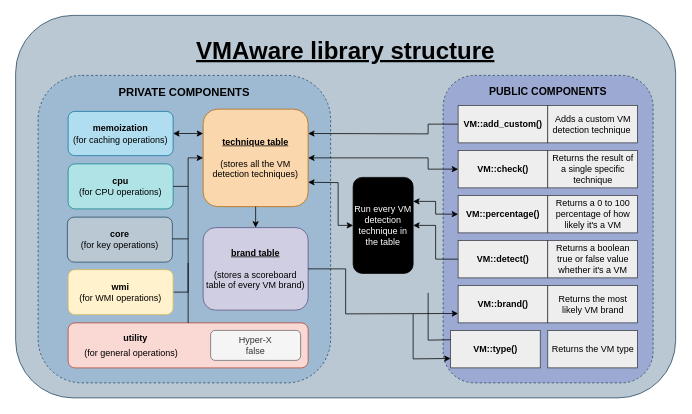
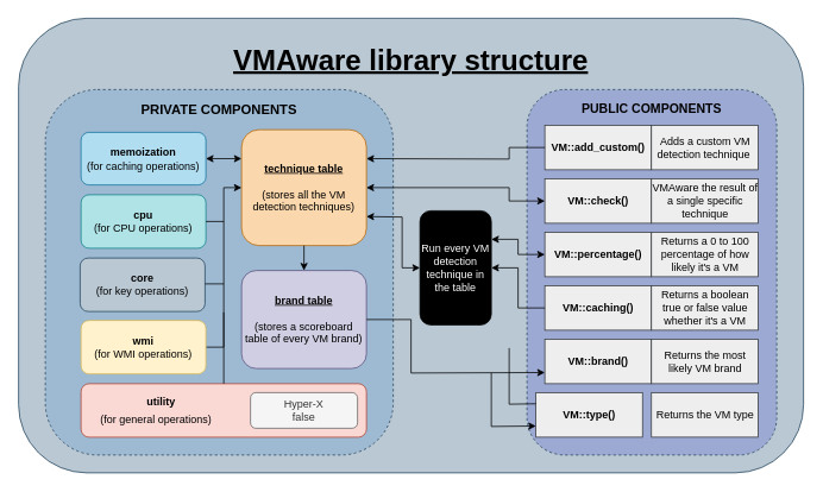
  <mxCell id="0" />
  <mxCell id="1" parent="0" />
  <mxCell id="2" value="&lt;h1 style=&quot;line-height: 205%;&quot;&gt;&lt;font color=&quot;#000000&quot; style=&quot;font-size: 32px;&quot;&gt;&lt;u&gt;VMAware library structure&lt;/u&gt;&lt;/font&gt;&lt;/h1&gt;" style="rounded=1;whiteSpace=wrap;html=1;fillColor=#bac8d3;strokeColor=#23445d;verticalAlign=top;" parent="1" vertex="1"><mxGeometry x="20" y="20" width="880" height="510" as="geometry" /></mxCell>
  <mxCell id="3" value="&lt;h3 style=&quot;line-height: 30%;&quot;&gt;&lt;font style=&quot;font-size: 15px;&quot; color=&quot;#000000&quot;&gt;PRIVATE COMPONENTS&lt;/font&gt;&lt;/h3&gt;" style="rounded=1;whiteSpace=wrap;html=1;dashed=1;horizontal=1;verticalAlign=top;fillColor=#9EBAD3;strokeColor=#23445d;strokeWidth=1;" parent="1" vertex="1"><mxGeometry x="50" y="100" width="390" height="410" as="geometry" /></mxCell>
  <mxCell id="4" value="&lt;p style=&quot;line-height: 600%;&quot;&gt;&lt;font color=&quot;#000000&quot;&gt;&lt;br&gt;&lt;/font&gt;&lt;/p&gt;" style="rounded=1;whiteSpace=wrap;html=1;fillColor=#fad9d5;strokeColor=#ae4132;" parent="1" vertex="1"><mxGeometry x="90" y="430" width="320" height="60" as="geometry" /></mxCell>
  <mxCell id="5" value="&lt;font color=&quot;#000000&quot;&gt;&lt;b&gt;cpu&lt;/b&gt;&lt;br&gt;(for CPU operations)&lt;br&gt;&lt;/font&gt;" style="rounded=1;whiteSpace=wrap;html=1;fillColor=#b0e3e6;strokeColor=#0e8088;" parent="1" vertex="1"><mxGeometry x="90" y="218" width="140" height="60" as="geometry" /></mxCell>
  <mxCell id="6" value="&lt;font color=&quot;#000000&quot;&gt;&lt;b&gt;memoization&lt;/b&gt;&lt;br&gt;(for caching operations)&lt;br&gt;&lt;/font&gt;" style="rounded=1;whiteSpace=wrap;html=1;fillColor=#b1ddf0;strokeColor=#10739e;" parent="1" vertex="1"><mxGeometry x="90" y="148" width="140" height="59" as="geometry" /></mxCell>
  <mxCell id="7" value="&lt;font color=&quot;#000000&quot;&gt;&lt;b&gt;&lt;u&gt;technique table&lt;br&gt;&lt;/u&gt;&lt;/b&gt;&lt;br&gt;(stores all the VM detection techniques)&lt;br&gt;&lt;/font&gt;" style="rounded=1;whiteSpace=wrap;html=1;fillColor=#fad7ac;strokeColor=#b46504;enumerate=0;" parent="1" vertex="1"><mxGeometry x="270" y="145" width="140" height="130" as="geometry" /></mxCell>
  <mxCell id="8" value="&lt;font color=&quot;#000000&quot;&gt;&lt;b&gt;&lt;u&gt;brand table&lt;br&gt;&lt;/u&gt;&lt;/b&gt;&lt;/font&gt;&lt;div&gt;&lt;br&gt;&lt;font color=&quot;#000000&quot;&gt;(stores a scoreboard table of every VM brand)&lt;/font&gt;&lt;/div&gt;" style="rounded=1;whiteSpace=wrap;html=1;fillColor=#d0cee2;strokeColor=#56517e;verticalAlign=middle;" parent="1" vertex="1"><mxGeometry x="270" y="303" width="140" height="110" as="geometry" /></mxCell>
  <mxCell id="9" value="" style="endArrow=classic;html=1;rounded=0;exitX=0.5;exitY=1;exitDx=0;exitDy=0;entryX=0.5;entryY=0;entryDx=0;entryDy=0;strokeColor=#000000;" parent="1" source="7" target="8" edge="1"><mxGeometry width="50" height="50" relative="1" as="geometry"><mxPoint x="420" y="210" as="sourcePoint" /><mxPoint x="470" y="160" as="targetPoint" /></mxGeometry></mxCell>
  <mxCell id="10" value="&lt;h3 style=&quot;line-height: 20%;&quot;&gt;&lt;font color=&quot;#000000&quot;&gt;PUBLIC COMPONENTS&lt;/font&gt;&lt;/h3&gt;" style="rounded=1;whiteSpace=wrap;html=1;dashed=1;horizontal=1;verticalAlign=top;fillColor=#9CA9D3;strokeColor=#23445d;strokeWidth=1;" parent="1" vertex="1"><mxGeometry x="590" y="100" width="280" height="410" as="geometry" /></mxCell>
  <mxCell id="11" value="&lt;b&gt;VM::brand()&lt;/b&gt;" style="rounded=0;whiteSpace=wrap;html=1;fillColor=#eeeeee;strokeColor=#36393d;fontColor=#000000;" parent="1" vertex="1"><mxGeometry x="610" y="380" width="119.5" height="50" as="geometry" /></mxCell>
  <mxCell id="12" value="" style="endArrow=classic;html=1;rounded=0;exitX=1;exitY=0.5;exitDx=0;exitDy=0;entryX=0;entryY=0.75;entryDx=0;entryDy=0;strokeColor=#000000;" parent="1" source="8" target="11" edge="1"><mxGeometry width="50" height="50" relative="1" as="geometry"><mxPoint x="500" y="210" as="sourcePoint" /><mxPoint x="550" y="160" as="targetPoint" /><Array as="points"><mxPoint x="460" y="358" /><mxPoint x="460" y="418" /></Array></mxGeometry></mxCell>
- <mxCell id="13" value="&lt;b&gt;VM::detect()&lt;/b&gt;" style="rounded=0;whiteSpace=wrap;html=1;fillColor=#eeeeee;strokeColor=#36393d;fontColor=#000000;" parent="1" vertex="1"><mxGeometry x="610" y="320" width="119.5" height="50" as="geometry" /></mxCell>
+ <mxCell id="13" value="&lt;b&gt;VM::caching()&lt;/b&gt;" style="rounded=0;whiteSpace=wrap;html=1;fillColor=#eeeeee;strokeColor=#36393d;fontColor=#000000;" parent="1" vertex="1"><mxGeometry x="610" y="320" width="119.5" height="50" as="geometry" /></mxCell>
  <mxCell id="14" value="&lt;b&gt;VM::percentage()&lt;/b&gt;" style="rounded=0;whiteSpace=wrap;html=1;fillColor=#eeeeee;strokeColor=#36393d;fontColor=#000000;" parent="1" vertex="1"><mxGeometry x="610" y="260" width="119.5" height="50" as="geometry" /></mxCell>
  <mxCell id="15" value="Returns the most likely VM brand" style="rounded=0;whiteSpace=wrap;html=1;fillColor=#eeeeee;strokeColor=#36393d;fontColor=#000000;" parent="1" vertex="1"><mxGeometry x="729.5" y="380" width="119.5" height="50" as="geometry" /></mxCell>
  <mxCell id="16" value="Returns a boolean &lt;br&gt;true or false value whether it's a VM" style="rounded=0;whiteSpace=wrap;html=1;fillColor=#eeeeee;strokeColor=#36393d;fontColor=#000000;" parent="1" vertex="1"><mxGeometry x="729.5" y="320" width="119.5" height="50" as="geometry" /></mxCell>
  <mxCell id="17" value="&lt;b&gt;VM::check()&lt;/b&gt;" style="rounded=0;whiteSpace=wrap;html=1;fillColor=#eeeeee;strokeColor=#36393d;fontColor=#000000;" parent="1" vertex="1"><mxGeometry x="610" y="200" width="119.5" height="50" as="geometry" /></mxCell>
  <mxCell id="18" value="&lt;font color=&quot;#ffffff&quot;&gt;Run every VM detection technique in the table&lt;/font&gt;" style="rounded=1;whiteSpace=wrap;html=1;gradientColor=none;fillColor=#000000;" parent="1" vertex="1"><mxGeometry x="470" y="236" width="80" height="128" as="geometry" /></mxCell>
  <mxCell id="19" value="" style="endArrow=classic;html=1;rounded=0;exitX=0;exitY=0.5;exitDx=0;exitDy=0;entryX=1;entryY=0.75;entryDx=0;entryDy=0;strokeColor=#000000;startArrow=classic;startFill=1;" parent="1" source="18" target="7" edge="1"><mxGeometry width="50" height="50" relative="1" as="geometry"><mxPoint x="580" y="220" as="sourcePoint" /><mxPoint x="630" y="170" as="targetPoint" /><Array as="points"><mxPoint x="450" y="300" /><mxPoint x="450" y="243" /></Array></mxGeometry></mxCell>
  <mxCell id="20" value="Returns a 0 to 100 percentage of how likely it's a VM" style="rounded=0;whiteSpace=wrap;html=1;fillColor=#eeeeee;strokeColor=#36393d;fontColor=#000000;" parent="1" vertex="1"><mxGeometry x="729.5" y="260" width="119.5" height="50" as="geometry" /></mxCell>
  <mxCell id="21" value="" style="endArrow=classic;html=1;rounded=0;entryX=1;entryY=0.5;entryDx=0;entryDy=0;exitX=0;exitY=0.5;exitDx=0;exitDy=0;strokeColor=#000000;startArrow=classic;startFill=1;" parent="1" source="17" target="7" edge="1"><mxGeometry width="50" height="50" relative="1" as="geometry"><mxPoint x="770" y="240" as="sourcePoint" /><mxPoint x="820" y="190" as="targetPoint" /><Array as="points"><mxPoint x="570" y="225" /><mxPoint x="570" y="210" /></Array></mxGeometry></mxCell>
- <mxCell id="22" value="Returns the result of a single specific technique" style="rounded=0;whiteSpace=wrap;html=1;fillColor=#eeeeee;strokeColor=#36393d;fontColor=#000000;" parent="1" vertex="1"><mxGeometry x="729.5" y="200" width="119.5" height="50" as="geometry" /></mxCell>
+ <mxCell id="22" value="VMAware the result of a single specific technique" style="rounded=0;whiteSpace=wrap;html=1;fillColor=#eeeeee;strokeColor=#36393d;fontColor=#000000;" parent="1" vertex="1"><mxGeometry x="729.5" y="200" width="119.5" height="50" as="geometry" /></mxCell>
  <mxCell id="23" value="&lt;font color=&quot;#000000&quot;&gt;&lt;b&gt;core&lt;/b&gt;&lt;br&gt;(for key operations)&lt;br&gt;&lt;/font&gt;" style="rounded=1;whiteSpace=wrap;html=1;fillColor=#bac8d3;strokeColor=#23445d;" parent="1" vertex="1"><mxGeometry x="89" y="289" width="140" height="60" as="geometry" /></mxCell>
  <mxCell id="24" value="&lt;b&gt;VM::add_custom()&lt;/b&gt;" style="rounded=0;whiteSpace=wrap;html=1;fillColor=#eeeeee;strokeColor=#36393d;fontColor=#000000;" parent="1" vertex="1"><mxGeometry x="610" y="140" width="119.5" height="50" as="geometry" /></mxCell>
  <mxCell id="25" value="Adds a custom VM detection technique&amp;nbsp;" style="rounded=0;whiteSpace=wrap;html=1;fillColor=#eeeeee;strokeColor=#36393d;fontColor=#000000;" parent="1" vertex="1"><mxGeometry x="729.5" y="140" width="119.5" height="50" as="geometry" /></mxCell>
  <mxCell id="26" value="" style="endArrow=classic;html=1;rounded=0;exitX=0;exitY=0.5;exitDx=0;exitDy=0;entryX=1;entryY=0.25;entryDx=0;entryDy=0;strokeColor=#000000;" parent="1" source="24" target="7" edge="1"><mxGeometry width="50" height="50" relative="1" as="geometry"><mxPoint x="610" y="290" as="sourcePoint" /><mxPoint x="660" y="240" as="targetPoint" /><Array as="points"><mxPoint x="570" y="165" /><mxPoint x="570" y="178" /></Array></mxGeometry></mxCell>
  <mxCell id="27" value="" style="endArrow=none;html=1;rounded=0;entryX=1;entryY=0.5;entryDx=0;entryDy=0;sourcePerimeterSpacing=0;strokeColor=#000000;endFill=0;startArrow=classic;startFill=1;exitX=0;exitY=0.5;exitDx=0;exitDy=0;" parent="1" source="7" target="32" edge="1"><mxGeometry width="50" height="50" relative="1" as="geometry"><mxPoint x="250" y="230" as="sourcePoint" /><mxPoint x="390" y="240" as="targetPoint" /><Array as="points"><mxPoint x="250" y="210" /><mxPoint x="250" y="389" /></Array></mxGeometry></mxCell>
  <mxCell id="28" value="" style="endArrow=classic;startArrow=classic;html=1;rounded=0;entryX=0;entryY=0.5;entryDx=0;entryDy=0;exitX=1;exitY=0.25;exitDx=0;exitDy=0;strokeColor=#000000;" parent="1" source="18" target="14" edge="1"><mxGeometry width="50" height="50" relative="1" as="geometry"><mxPoint x="520" y="270" as="sourcePoint" /><mxPoint x="570" y="220" as="targetPoint" /><Array as="points"><mxPoint x="580" y="268" /><mxPoint x="580" y="285" /></Array></mxGeometry></mxCell>
  <mxCell id="29" value="" style="endArrow=none;startArrow=classic;html=1;rounded=0;entryX=0;entryY=0.5;entryDx=0;entryDy=0;exitX=1;exitY=0.5;exitDx=0;exitDy=0;strokeColor=#000000;" parent="1" source="18" target="13" edge="1"><mxGeometry width="50" height="50" relative="1" as="geometry"><mxPoint x="520" y="270" as="sourcePoint" /><mxPoint x="570" y="220" as="targetPoint" /><Array as="points"><mxPoint x="580" y="300" /><mxPoint x="580" y="345" /></Array></mxGeometry></mxCell>
  <mxCell id="30" value="" style="endArrow=none;html=1;rounded=0;exitX=1;exitY=0.5;exitDx=0;exitDy=0;strokeColor=#000000;" parent="1" edge="1"><mxGeometry width="50" height="50" relative="1" as="geometry"><mxPoint x="229" y="318" as="sourcePoint" /><mxPoint x="250" y="318" as="targetPoint" /></mxGeometry></mxCell>
  <mxCell id="31" value="" style="endArrow=classic;startArrow=classic;html=1;rounded=0;entryX=1;entryY=0.5;entryDx=0;entryDy=0;exitX=0;exitY=0.25;exitDx=0;exitDy=0;strokeColor=#000000;" parent="1" source="7" target="6" edge="1"><mxGeometry width="50" height="50" relative="1" as="geometry"><mxPoint x="410" y="270" as="sourcePoint" /><mxPoint x="460" y="220" as="targetPoint" /></mxGeometry></mxCell>
  <mxCell id="32" value="&lt;font color=&quot;#000000&quot;&gt;&lt;b&gt;wmi&lt;/b&gt;&lt;br&gt;(for WMI operations)&lt;br&gt;&lt;/font&gt;" style="rounded=1;whiteSpace=wrap;html=1;fillColor=#fff2cc;strokeColor=#d6b656;" vertex="1" parent="1"><mxGeometry x="90" y="359" width="140" height="60" as="geometry" /></mxCell>
  <mxCell id="33" value="" style="endArrow=none;html=1;rounded=0;strokeColor=#000000;entryX=1;entryY=0.5;entryDx=0;entryDy=0;" edge="1" parent="1" target="5"><mxGeometry width="50" height="50" relative="1" as="geometry"><mxPoint x="250" y="248" as="sourcePoint" /><mxPoint x="270" y="375" as="targetPoint" /></mxGeometry></mxCell>
  <mxCell id="34" value="&lt;b&gt;VM::type()&lt;/b&gt;" style="rounded=0;whiteSpace=wrap;html=1;fillColor=#eeeeee;strokeColor=#36393d;fontColor=#000000;" vertex="1" parent="1"><mxGeometry x="600" y="440" width="119.5" height="50" as="geometry" /></mxCell>
  <mxCell id="35" value="Returns the VM type" style="rounded=0;whiteSpace=wrap;html=1;fillColor=#eeeeee;strokeColor=#36393d;fontColor=#000000;" vertex="1" parent="1"><mxGeometry x="729.5" y="440" width="119.5" height="50" as="geometry" /></mxCell>
  <mxCell id="36" value="&lt;span style=&quot;color: rgb(0, 0, 0); font-family: Helvetica; font-size: 12px; font-style: normal; font-variant-ligatures: normal; font-variant-caps: normal; font-weight: 400; letter-spacing: normal; orphans: 2; text-align: center; text-indent: 0px; text-transform: none; widows: 2; word-spacing: 0px; -webkit-text-stroke-width: 0px; white-space: normal; text-decoration-thickness: initial; text-decoration-style: initial; text-decoration-color: initial; float: none; display: inline !important;&quot;&gt;(for general operations)&lt;/span&gt;" style="text;whiteSpace=wrap;html=1;labelBackgroundColor=none;" vertex="1" parent="1"><mxGeometry x="110" y="456" width="160" height="40" as="geometry" /></mxCell>
  <mxCell id="37" value="Hyper-X &lt;br&gt;false" style="rounded=1;whiteSpace=wrap;html=1;fillColor=#f5f5f5;strokeColor=#666666;fontColor=#333333;" vertex="1" parent="1"><mxGeometry x="280" y="440" width="120" height="40" as="geometry" /></mxCell>
  <mxCell id="38" value="&lt;b&gt;utility&lt;/b&gt;" style="text;html=1;align=center;verticalAlign=middle;whiteSpace=wrap;rounded=0;" vertex="1" parent="1"><mxGeometry x="150" y="436" width="60" height="30" as="geometry" /></mxCell>
  <mxCell id="39" value="" style="endArrow=none;html=1;rounded=0;" edge="1" parent="1"><mxGeometry width="50" height="50" relative="1" as="geometry"><mxPoint x="250" y="430" as="sourcePoint" /><mxPoint x="250" y="350" as="targetPoint" /></mxGeometry></mxCell>
  <mxCell id="40" value="" style="endArrow=none;html=1;rounded=0;exitX=0;exitY=0.25;exitDx=0;exitDy=0;" edge="1" parent="1" source="34"><mxGeometry width="50" height="50" relative="1" as="geometry"><mxPoint x="420" y="320" as="sourcePoint" /><mxPoint x="570" y="390" as="targetPoint" /><Array as="points"><mxPoint x="570" y="453" /></Array></mxGeometry></mxCell>
  <mxCell id="41" value="" style="endArrow=classic;html=1;rounded=0;entryX=0;entryY=0.75;entryDx=0;entryDy=0;" edge="1" parent="1" target="34"><mxGeometry width="50" height="50" relative="1" as="geometry"><mxPoint x="550" y="418" as="sourcePoint" /><mxPoint x="610" y="475.5" as="targetPoint" /><Array as="points"><mxPoint x="550" y="478" /></Array></mxGeometry></mxCell>
